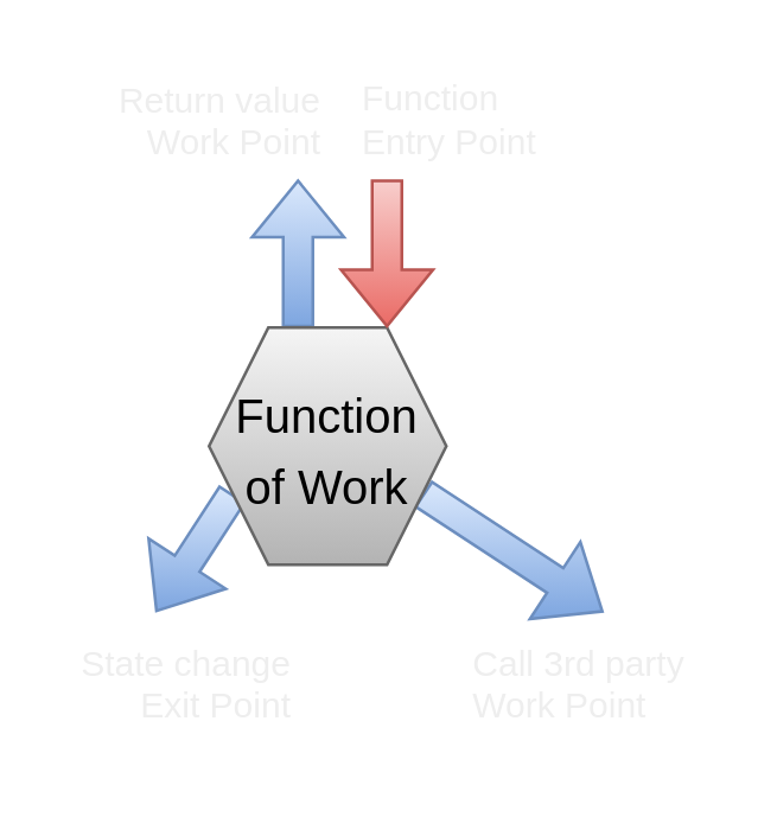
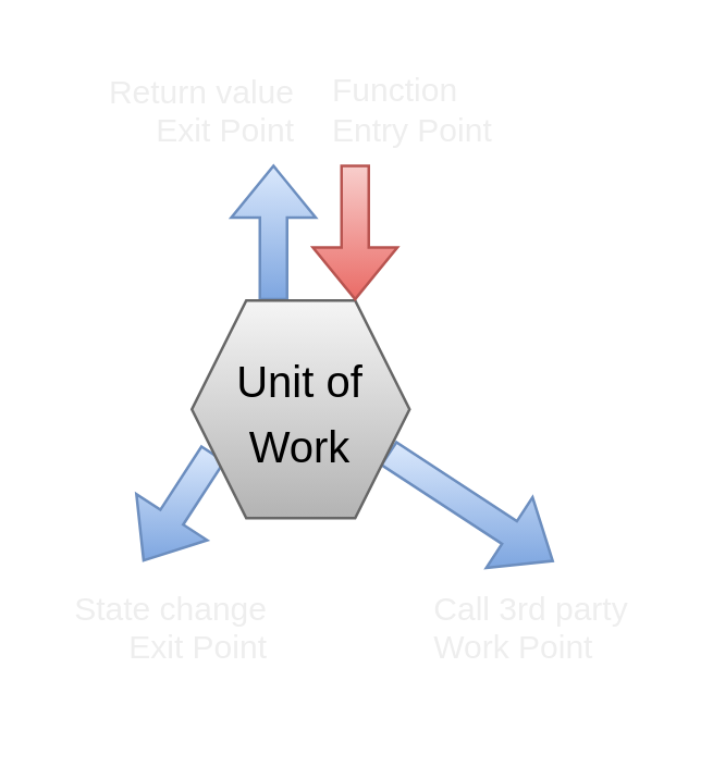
  <mxCell id="0" />
  <mxCell id="1" parent="0" />
  <mxCell id="2" style="edgeStyle=none;shape=flexArrow;hachureGap=4;html=1;exitX=0;exitY=0.75;exitDx=0;exitDy=0;fontFamily=Architects Daughter;fontSource=https%3A%2F%2Ffonts.googleapis.com%2Fcss%3Ffamily%3DArchitects%2BDaughter;fontSize=16;fillColor=#dae8fc;strokeColor=#6c8ebf;gradientColor=#7ea6e0;fontColor=#EEEEEE;labelBorderColor=none;rounded=0;entryX=0.4;entryY=-0.08;entryDx=0;entryDy=0;entryPerimeter=0;" edge="1" parent="1" source="5" target="9"><mxGeometry relative="1" as="geometry"><mxPoint x="30" y="210" as="targetPoint" /></mxGeometry></mxCell>
  <mxCell id="3" style="edgeStyle=none;shape=flexArrow;hachureGap=4;html=1;exitX=1;exitY=0.75;exitDx=0;exitDy=0;fontFamily=Architects Daughter;fontSource=https%3A%2F%2Ffonts.googleapis.com%2Fcss%3Ffamily%3DArchitects%2BDaughter;fontSize=16;fillColor=#dae8fc;strokeColor=#6c8ebf;gradientColor=#7ea6e0;fontColor=#EEEEEE;labelBorderColor=none;rounded=0;entryX=0.589;entryY=-0.08;entryDx=0;entryDy=0;entryPerimeter=0;" edge="1" parent="1" source="5" target="11"><mxGeometry relative="1" as="geometry"><mxPoint x="210" y="200" as="targetPoint" /></mxGeometry></mxCell>
  <mxCell id="4" style="edgeStyle=none;shape=flexArrow;hachureGap=4;html=1;exitX=0.375;exitY=0;exitDx=0;exitDy=0;fontFamily=Architects Daughter;fontSource=https%3A%2F%2Ffonts.googleapis.com%2Fcss%3Ffamily%3DArchitects%2BDaughter;fontSize=16;fillColor=#dae8fc;strokeColor=#6c8ebf;gradientColor=#7ea6e0;fontColor=#EEEEEE;labelBorderColor=none;rounded=0;" edge="1" parent="1" source="5"><mxGeometry relative="1" as="geometry"><mxPoint x="100" y="60" as="targetPoint" /></mxGeometry></mxCell>
- <mxCell id="5" value="&lt;font face=&quot;Helvetica&quot; color=&quot;#000000&quot; style=&quot;font-size: 16px;&quot;&gt;Function of Work&lt;/font&gt;" style="shape=hexagon;perimeter=hexagonPerimeter2;whiteSpace=wrap;html=1;fixedSize=1;hachureGap=4;fontFamily=Architects Daughter;fontSource=https%3A%2F%2Ffonts.googleapis.com%2Fcss%3Ffamily%3DArchitects%2BDaughter;fontSize=20;labelBorderColor=none;rounded=0;fillColor=#f5f5f5;gradientColor=#b3b3b3;strokeColor=#666666;fontColor=#111;" vertex="1" parent="1"><mxGeometry x="70" y="110" width="80" height="80" as="geometry" /></mxCell>
+ <mxCell id="5" value="&lt;font face=&quot;Helvetica&quot; color=&quot;#000000&quot; style=&quot;font-size: 16px;&quot;&gt;Unit of Work&lt;/font&gt;" style="shape=hexagon;perimeter=hexagonPerimeter2;whiteSpace=wrap;html=1;fixedSize=1;hachureGap=4;fontFamily=Architects Daughter;fontSource=https%3A%2F%2Ffonts.googleapis.com%2Fcss%3Ffamily%3DArchitects%2BDaughter;fontSize=20;labelBorderColor=none;rounded=0;fillColor=#f5f5f5;gradientColor=#b3b3b3;strokeColor=#666666;fontColor=#111;" vertex="1" parent="1"><mxGeometry x="70" y="110" width="80" height="80" as="geometry" /></mxCell>
  <mxCell id="6" style="edgeStyle=none;shape=flexArrow;hachureGap=4;html=1;fontFamily=Architects Daughter;fontSource=https%3A%2F%2Ffonts.googleapis.com%2Fcss%3Ffamily%3DArchitects%2BDaughter;fontSize=16;fillColor=#f8cecc;strokeColor=#b85450;gradientColor=#ea6b66;fontColor=#EEEEEE;labelBorderColor=none;rounded=0;" edge="1" parent="1"><mxGeometry relative="1" as="geometry"><mxPoint x="130" y="110" as="targetPoint" /><mxPoint x="130" y="60" as="sourcePoint" /></mxGeometry></mxCell>
  <mxCell id="7" value="&lt;font style=&quot;font-size: 12px;&quot;&gt;Function&lt;br&gt;Entry Point&lt;br&gt;&lt;/font&gt;" style="text;html=1;align=left;verticalAlign=middle;resizable=0;points=[];autosize=1;strokeColor=none;fillColor=none;fontSize=12;fontFamily=Helvetica;hachureGap=4;fontColor=#EEEEEE;labelBorderColor=none;rounded=0;" vertex="1" parent="1"><mxGeometry x="120" y="20" width="80" height="40" as="geometry" /></mxCell>
- <mxCell id="8" value="&lt;div style=&quot;&quot;&gt;&lt;span style=&quot;background-color: initial;&quot;&gt;Return value&lt;/span&gt;&lt;/div&gt;&lt;div style=&quot;&quot;&gt;&lt;span style=&quot;background-color: initial;&quot;&gt;Work Point&lt;/span&gt;&lt;/div&gt;" style="text;whiteSpace=wrap;html=1;fontSize=12;fontFamily=Helvetica;align=right;fontColor=#EEEEEE;labelBorderColor=none;rounded=0;" vertex="1" parent="1"><mxGeometry x="20" y="20" width="90" height="50" as="geometry" /></mxCell>
+ <mxCell id="8" value="&lt;div style=&quot;&quot;&gt;&lt;span style=&quot;background-color: initial;&quot;&gt;Return value&lt;/span&gt;&lt;/div&gt;&lt;div style=&quot;&quot;&gt;&lt;span style=&quot;background-color: initial;&quot;&gt;Exit Point&lt;/span&gt;&lt;/div&gt;" style="text;whiteSpace=wrap;html=1;fontSize=12;fontFamily=Helvetica;align=right;fontColor=#EEEEEE;labelBorderColor=none;rounded=0;" vertex="1" parent="1"><mxGeometry x="20" y="20" width="90" height="50" as="geometry" /></mxCell>
  <mxCell id="9" value="&lt;div style=&quot;&quot;&gt;&lt;span style=&quot;background-color: initial;&quot;&gt;State change&lt;/span&gt;&lt;br&gt;&lt;/div&gt;&lt;div style=&quot;&quot;&gt;&lt;span style=&quot;background-color: initial;&quot;&gt;Exit Point&lt;/span&gt;&lt;/div&gt;" style="text;whiteSpace=wrap;html=1;fontSize=12;fontFamily=Helvetica;align=right;fontColor=#EEEEEE;labelBorderColor=none;rounded=0;" vertex="1" parent="1"><mxGeometry x="20" y="210" width="80" height="50" as="geometry" /></mxCell>
  <mxCell id="10" style="edgeStyle=none;html=1;" edge="1" parent="1" source="11"><mxGeometry relative="1" as="geometry"><mxPoint x="200" y="210" as="targetPoint" /></mxGeometry></mxCell>
  <mxCell id="11" value="&lt;div style=&quot;text-align: left;&quot;&gt;&lt;span style=&quot;background-color: initial;&quot;&gt;Call 3rd party&lt;/span&gt;&lt;br&gt;&lt;/div&gt;&lt;div style=&quot;text-align: left;&quot;&gt;Work Point&lt;span style=&quot;background-color: initial;&quot;&gt;&lt;br&gt;&lt;/span&gt;&lt;/div&gt;" style="text;whiteSpace=wrap;html=1;fontSize=12;fontFamily=Helvetica;align=center;fontColor=#EEEEEE;labelBorderColor=none;rounded=0;" vertex="1" parent="1"><mxGeometry x="150" y="210" width="90" height="50" as="geometry" /></mxCell>
